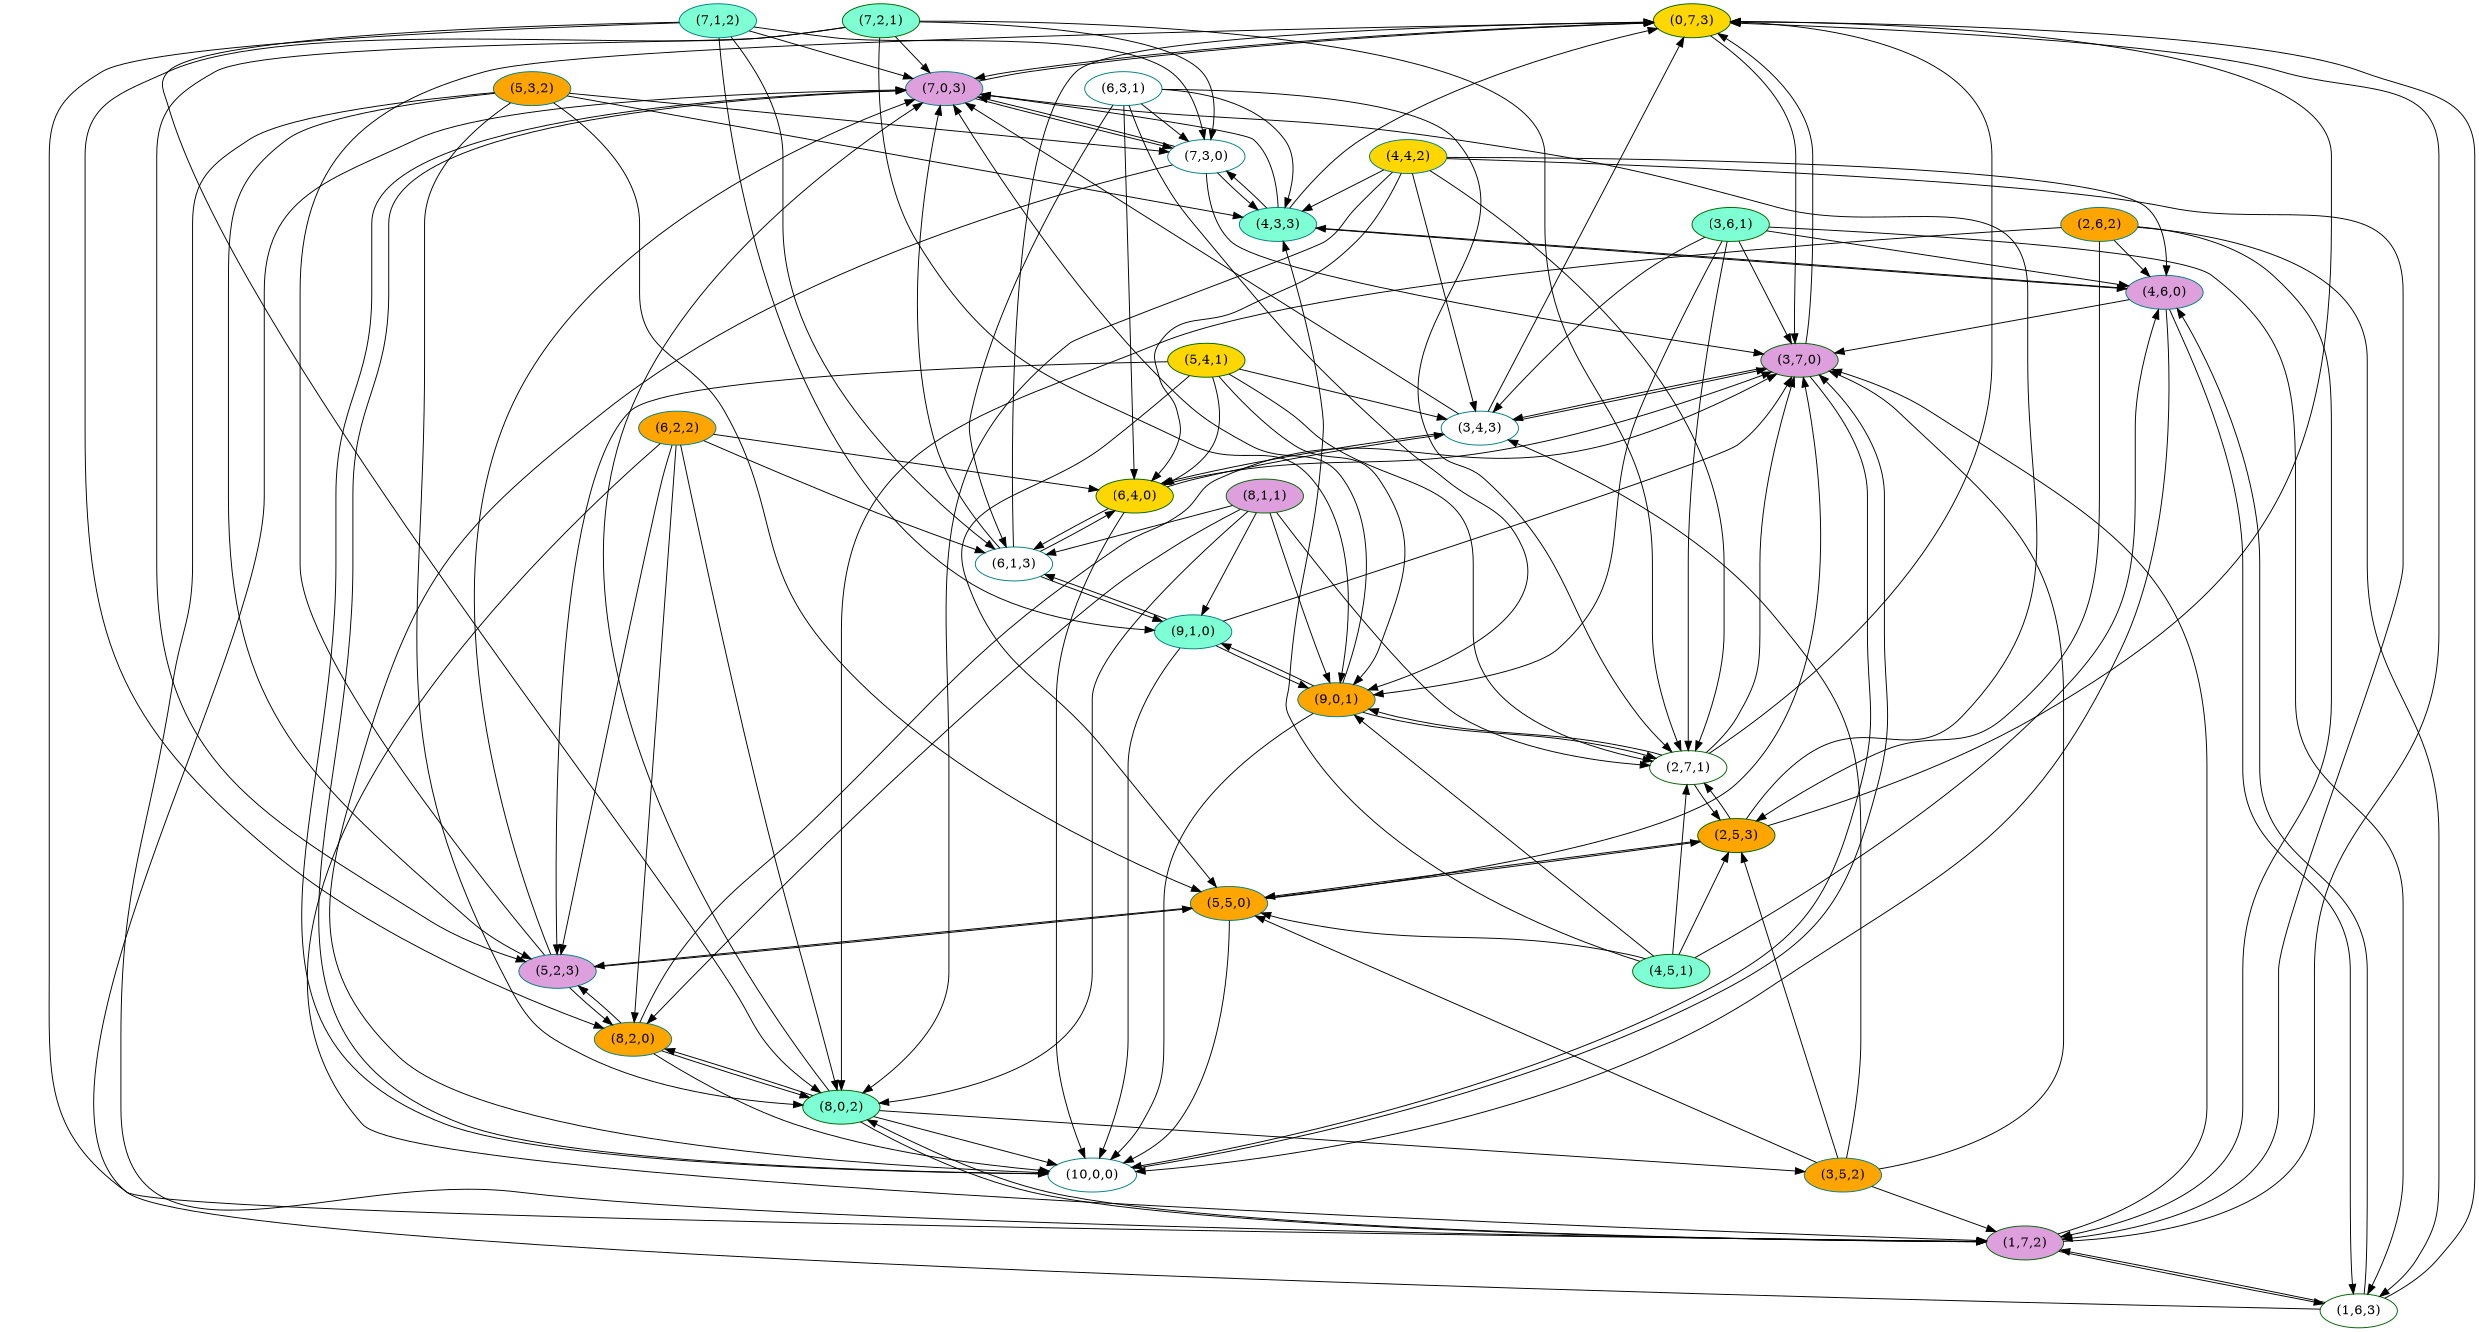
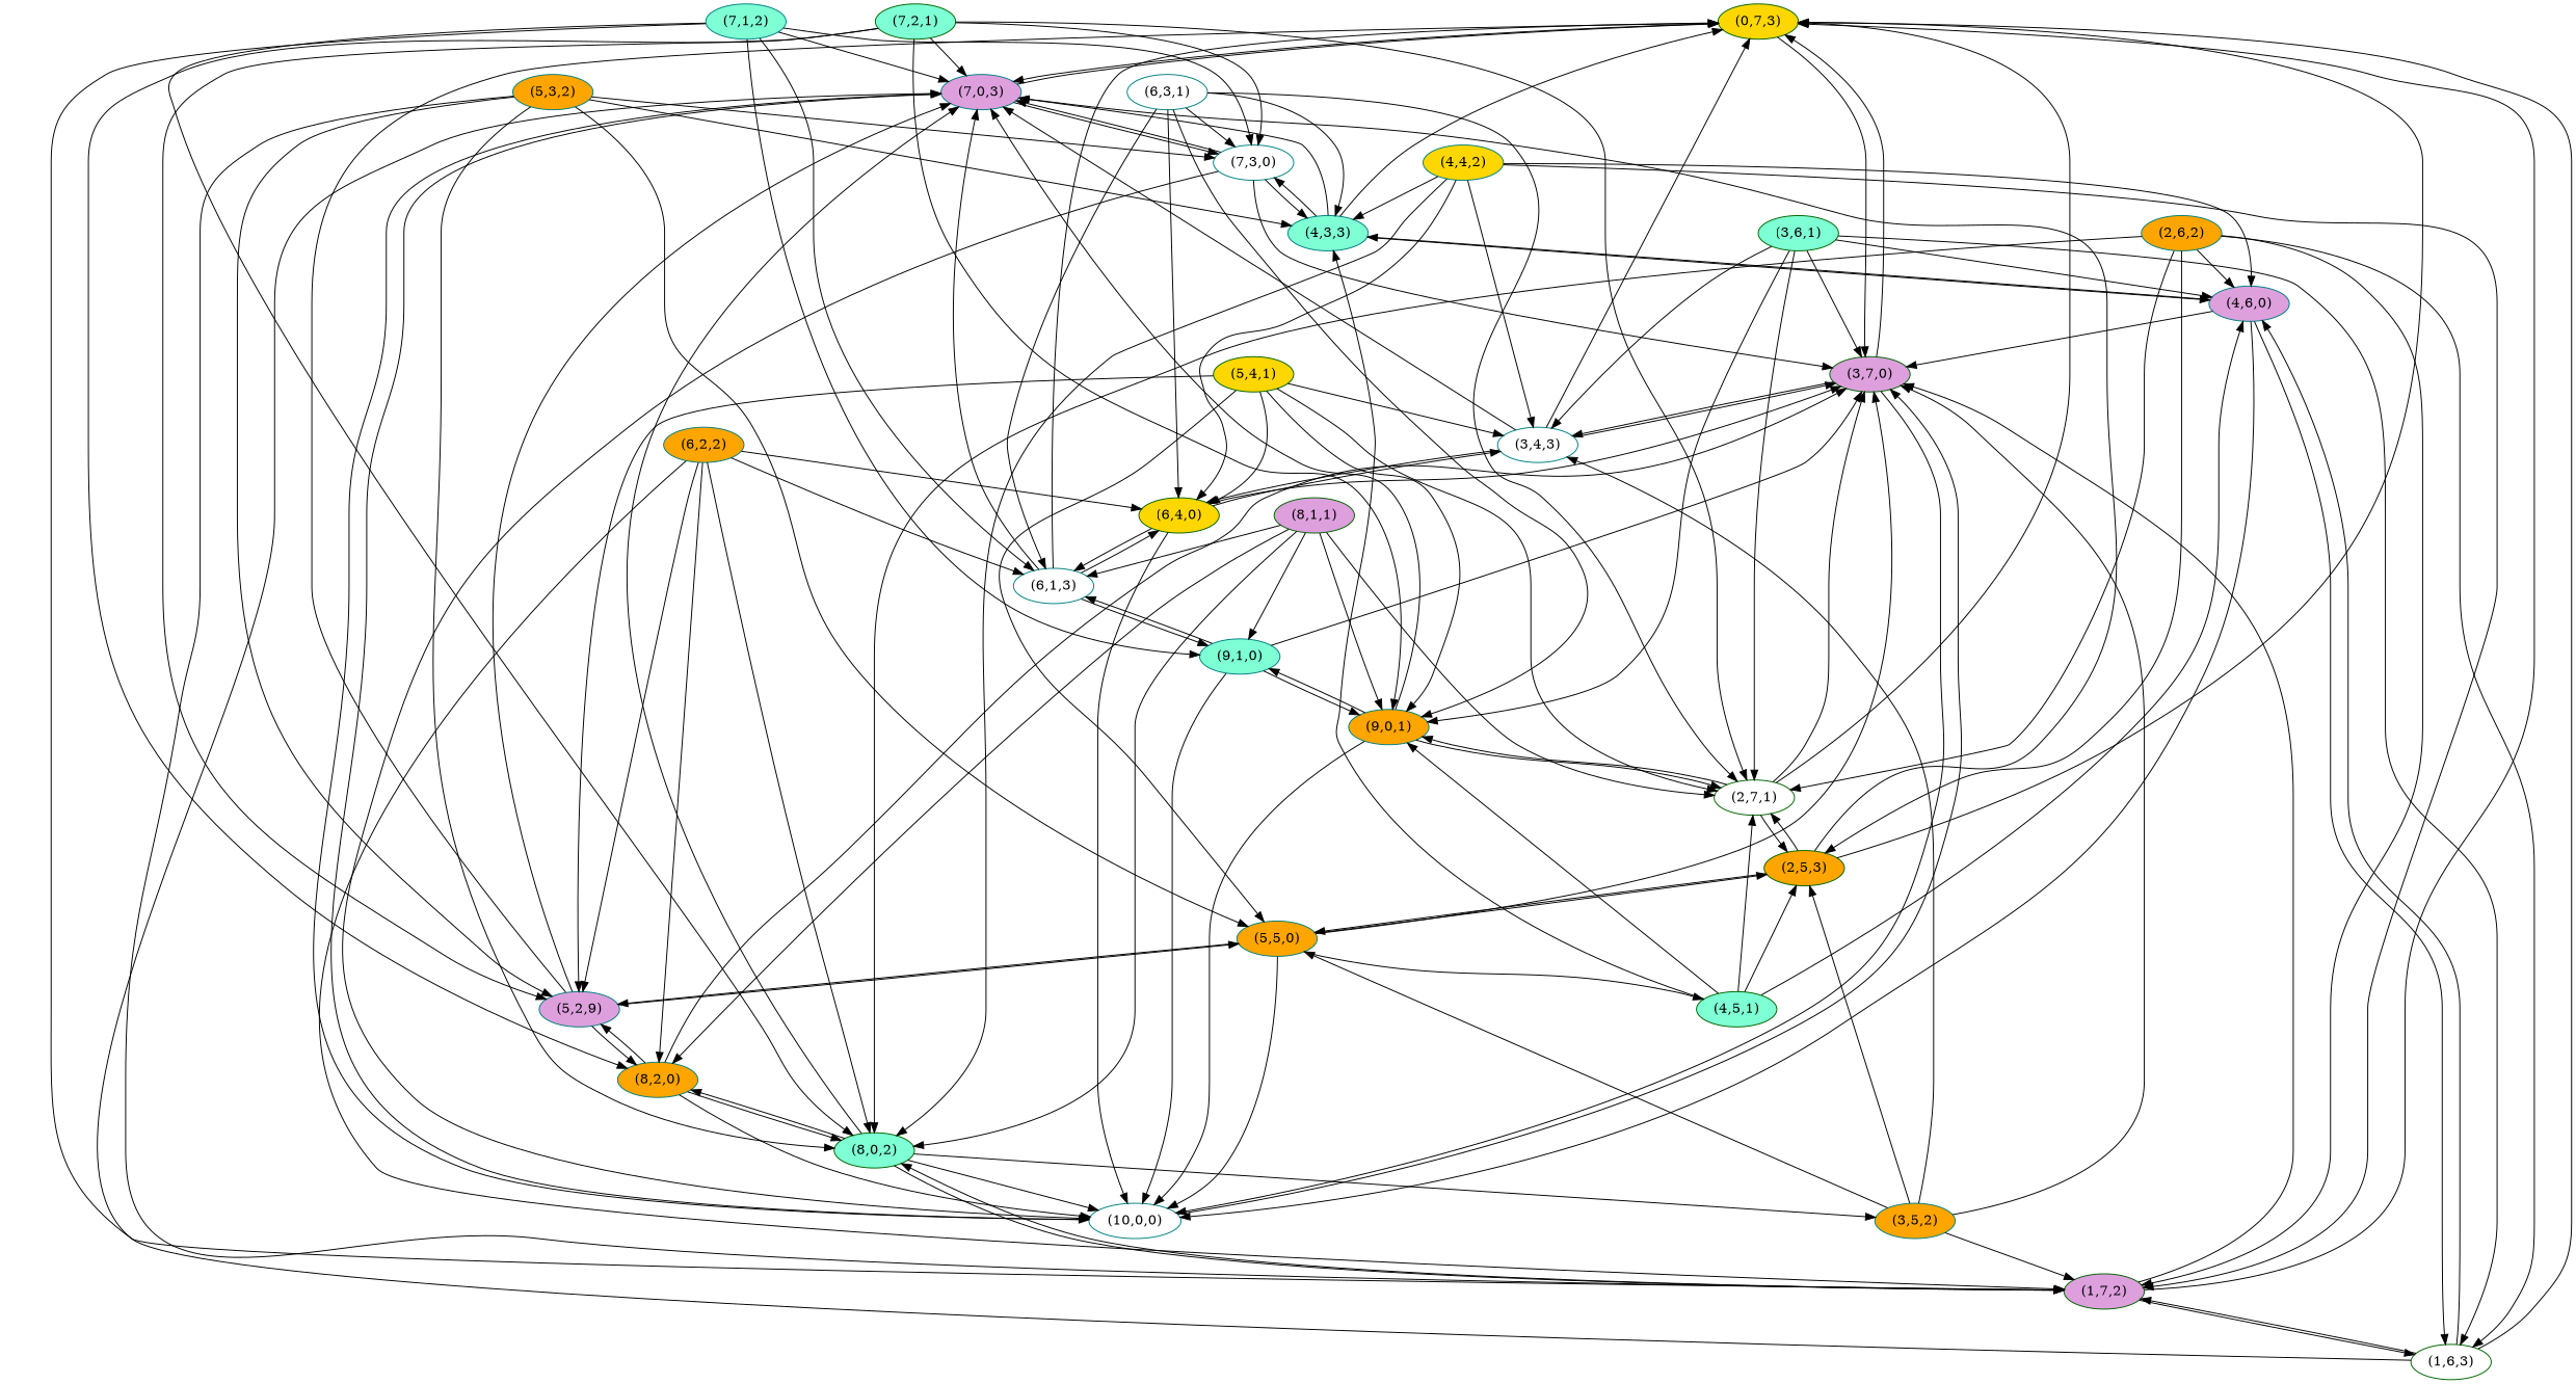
  digraph {
    node [color=teal fillcolor=orange style=filled]
    "(0,7,3)" [color=darkgreen fillcolor=gold]
    "(7,0,3)" [fillcolor=plum]
    "(3,7,0)" [color=darkgreen fillcolor=plum]
    "(10,0,0)" [fillcolor=white]
    "(7,3,0)" [fillcolor=white]
    "(3,4,3)" [fillcolor=white]
    "(4,3,3)" [fillcolor=aquamarine]
    "(6,4,0)" [color=darkgreen fillcolor=gold]
    "(1,6,3)" [color=darkgreen fillcolor=white]
    "(4,6,0)" [fillcolor=plum]
    "(1,7,2)" [color=darkgreen fillcolor=plum]
    "(8,0,2)" [color=darkgreen fillcolor=aquamarine]
    "(8,2,0)"
    "(3,5,2)"
-   "(5,2,3)" [fillcolor=plum]
+   "(5,2,3)" [fillcolor=plum label="(5,2,9)"]
    "(2,5,3)" [color=darkgreen]
    "(5,5,0)"
    "(2,7,1)" [color=darkgreen fillcolor=white]
    "(9,0,1)"
    "(9,1,0)" [fillcolor=aquamarine]
    "(2,6,2)"
    "(6,1,3)" [fillcolor=white]
    "(3,6,1)" [color=darkgreen fillcolor=aquamarine]
    "(4,4,2)" [fillcolor=gold]
    "(4,5,1)" [color=darkgreen fillcolor=aquamarine]
    "(5,3,2)"
    "(5,4,1)" [color=darkgreen fillcolor=gold]
    "(6,2,2)"
    "(6,3,1)" [fillcolor=white]
    "(7,1,2)" [fillcolor=aquamarine]
    "(7,2,1)" [color=darkgreen fillcolor=aquamarine]
    "(8,1,1)" [color=darkgreen fillcolor=plum]
    "(0,7,3)" -> "(7,0,3)"
    "(0,7,3)" -> "(3,7,0)"
    "(7,0,3)" -> "(0,7,3)"
    "(7,0,3)" -> "(10,0,0)"
    "(7,0,3)" -> "(7,3,0)"
    "(3,7,0)" -> "(0,7,3)"
    "(3,7,0)" -> "(10,0,0)"
    "(3,7,0)" -> "(3,4,3)"
    "(10,0,0)" -> "(7,0,3)"
    "(10,0,0)" -> "(3,7,0)"
    "(7,3,0)" -> "(7,0,3)"
    "(7,3,0)" -> "(3,7,0)"
    "(7,3,0)" -> "(10,0,0)"
    "(7,3,0)" -> "(4,3,3)"
    "(3,4,3)" -> "(0,7,3)"
    "(3,4,3)" -> "(7,0,3)"
    "(3,4,3)" -> "(3,7,0)"
    "(3,4,3)" -> "(6,4,0)"
    "(4,3,3)" -> "(0,7,3)"
    "(4,3,3)" -> "(7,0,3)"
    "(4,3,3)" -> "(7,3,0)"
    "(4,3,3)" -> "(4,6,0)"
    "(6,4,0)" -> "(3,7,0)"
    "(6,4,0)" -> "(10,0,0)"
    "(6,4,0)" -> "(3,4,3)"
    "(6,4,0)" -> "(6,1,3)"
    "(1,6,3)" -> "(0,7,3)"
    "(1,6,3)" -> "(7,0,3)"
    "(1,6,3)" -> "(4,6,0)"
    "(1,6,3)" -> "(1,7,2)"
    "(4,6,0)" -> "(3,7,0)"
    "(4,6,0)" -> "(10,0,0)"
    "(4,6,0)" -> "(4,3,3)"
    "(4,6,0)" -> "(1,6,3)"
    "(1,7,2)" -> "(0,7,3)"
    "(1,7,2)" -> "(3,7,0)"
    "(1,7,2)" -> "(1,6,3)"
    "(1,7,2)" -> "(8,0,2)"
    "(8,0,2)" -> "(7,0,3)"
    "(8,0,2)" -> "(10,0,0)"
    "(8,0,2)" -> "(1,7,2)"
    "(8,0,2)" -> "(8,2,0)"
    "(8,0,2)" -> "(3,5,2)"
    "(8,2,0)" -> "(3,7,0)"
    "(8,2,0)" -> "(10,0,0)"
    "(8,2,0)" -> "(8,0,2)"
    "(8,2,0)" -> "(5,2,3)"
    "(3,5,2)" -> "(3,7,0)"
    "(3,5,2)" -> "(3,4,3)"
    "(3,5,2)" -> "(1,7,2)"
    "(3,5,2)" -> "(2,5,3)"
    "(3,5,2)" -> "(5,5,0)"
    "(5,2,3)" -> "(0,7,3)"
    "(5,2,3)" -> "(7,0,3)"
    "(5,2,3)" -> "(8,2,0)"
    "(5,2,3)" -> "(5,5,0)"
    "(2,5,3)" -> "(0,7,3)"
    "(2,5,3)" -> "(7,0,3)"
    "(2,5,3)" -> "(5,5,0)"
    "(2,5,3)" -> "(2,7,1)"
    "(5,5,0)" -> "(3,7,0)"
    "(5,5,0)" -> "(10,0,0)"
    "(5,5,0)" -> "(5,2,3)"
    "(5,5,0)" -> "(2,5,3)"
    "(2,7,1)" -> "(0,7,3)"
    "(2,7,1)" -> "(3,7,0)"
    "(2,7,1)" -> "(2,5,3)"
    "(2,7,1)" -> "(9,0,1)"
    "(9,0,1)" -> "(7,0,3)"
    "(9,0,1)" -> "(10,0,0)"
    "(9,0,1)" -> "(2,7,1)"
    "(9,0,1)" -> "(9,1,0)"
    "(9,1,0)" -> "(3,7,0)"
    "(9,1,0)" -> "(10,0,0)"
    "(9,1,0)" -> "(9,0,1)"
    "(9,1,0)" -> "(6,1,3)"
    "(2,6,2)" -> "(1,6,3)"
    "(2,6,2)" -> "(4,6,0)"
    "(2,6,2)" -> "(1,7,2)"
    "(2,6,2)" -> "(8,0,2)"
    "(2,6,2)" -> "(2,5,3)"
-   "(4,4,2)" -> "(2,7,1)"
+   "(2,6,2)" -> "(2,7,1)"
    "(6,1,3)" -> "(0,7,3)"
    "(6,1,3)" -> "(7,0,3)"
    "(6,1,3)" -> "(6,4,0)"
    "(6,1,3)" -> "(9,1,0)"
    "(3,6,1)" -> "(3,7,0)"
    "(3,6,1)" -> "(3,4,3)"
    "(3,6,1)" -> "(1,6,3)"
    "(3,6,1)" -> "(4,6,0)"
    "(3,6,1)" -> "(2,7,1)"
    "(3,6,1)" -> "(9,0,1)"
    "(4,4,2)" -> "(3,4,3)"
    "(4,4,2)" -> "(4,3,3)"
    "(4,4,2)" -> "(6,4,0)"
    "(4,4,2)" -> "(4,6,0)"
    "(4,4,2)" -> "(1,7,2)"
    "(4,4,2)" -> "(8,0,2)"
    "(4,5,1)" -> "(4,3,3)"
    "(4,5,1)" -> "(4,6,0)"
    "(4,5,1)" -> "(2,5,3)"
-   "(4,5,1)" -> "(5,5,0)"
+   "(5,5,0)" -> "(4,5,1)"
    "(4,5,1)" -> "(2,7,1)"
    "(4,5,1)" -> "(9,0,1)"
    "(5,3,2)" -> "(7,3,0)"
    "(5,3,2)" -> "(4,3,3)"
    "(5,3,2)" -> "(1,7,2)"
    "(5,3,2)" -> "(8,0,2)"
    "(5,3,2)" -> "(5,2,3)"
    "(5,3,2)" -> "(5,5,0)"
    "(5,4,1)" -> "(3,4,3)"
    "(5,4,1)" -> "(6,4,0)"
    "(5,4,1)" -> "(5,2,3)"
    "(5,4,1)" -> "(5,5,0)"
    "(5,4,1)" -> "(2,7,1)"
    "(5,4,1)" -> "(9,0,1)"
    "(6,2,2)" -> "(6,4,0)"
    "(6,2,2)" -> "(1,7,2)"
    "(6,2,2)" -> "(8,0,2)"
    "(6,2,2)" -> "(8,2,0)"
    "(6,2,2)" -> "(5,2,3)"
    "(6,2,2)" -> "(6,1,3)"
    "(6,3,1)" -> "(7,3,0)"
    "(6,3,1)" -> "(4,3,3)"
    "(6,3,1)" -> "(6,4,0)"
    "(6,3,1)" -> "(2,7,1)"
    "(6,3,1)" -> "(9,0,1)"
    "(6,3,1)" -> "(6,1,3)"
    "(7,1,2)" -> "(7,0,3)"
    "(7,1,2)" -> "(7,3,0)"
    "(7,1,2)" -> "(1,7,2)"
    "(7,1,2)" -> "(8,0,2)"
    "(7,1,2)" -> "(9,1,0)"
    "(7,1,2)" -> "(6,1,3)"
    "(7,2,1)" -> "(7,0,3)"
    "(7,2,1)" -> "(7,3,0)"
    "(7,2,1)" -> "(8,2,0)"
    "(7,2,1)" -> "(5,2,3)"
    "(7,2,1)" -> "(2,7,1)"
    "(7,2,1)" -> "(9,0,1)"
    "(8,1,1)" -> "(8,0,2)"
    "(8,1,1)" -> "(8,2,0)"
    "(8,1,1)" -> "(2,7,1)"
    "(8,1,1)" -> "(9,0,1)"
    "(8,1,1)" -> "(9,1,0)"
    "(8,1,1)" -> "(6,1,3)"
  }
